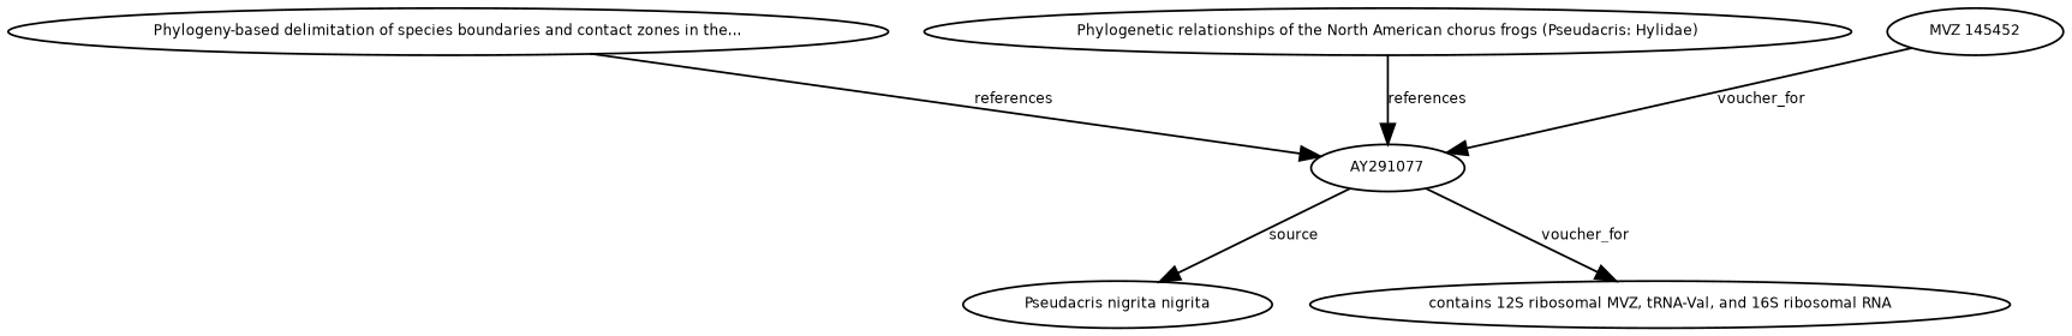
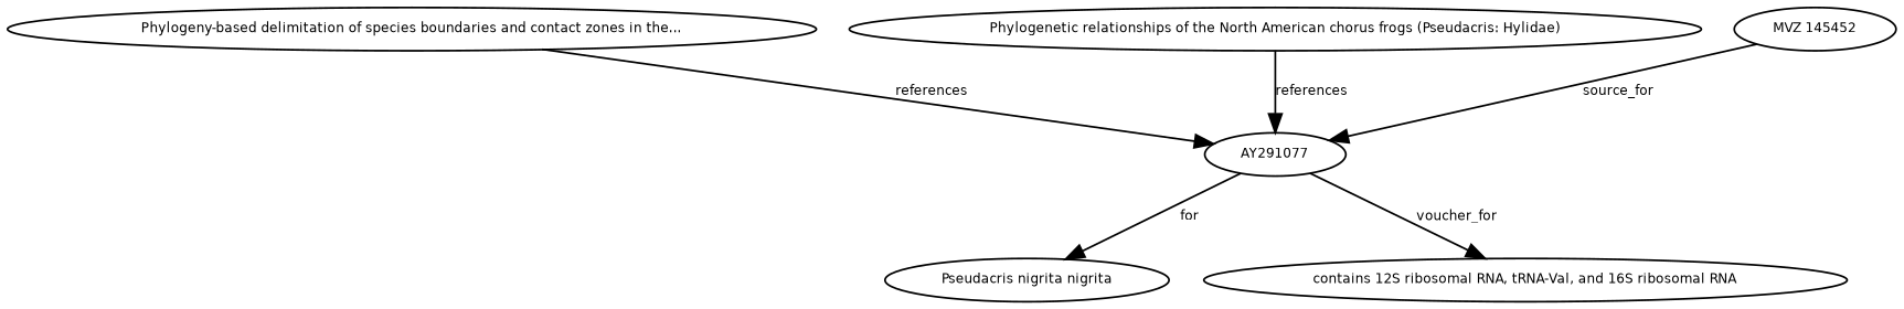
  digraph {
    node [fontname=Helvetica fontsize=7]
    edge [fontname=Helvetica fontsize=7]
    n1 [height=0.27433100247 label=AY291077 width=0.27433100247]
    n2 [height=0.27433100247 label="Pseudacris nigrita nigrita" width=0.27433100247]
-   n3 [height=0.27433100247 label="contains 12S ribosomal MVZ, tRNA-Val, and 16S ribosomal RNA" width=0.27433100247]
+   n3 [height=0.27433100247 label="contains 12S ribosomal RNA, tRNA-Val, and 16S ribosomal RNA" width=0.27433100247]
    n4 [height=0.27433100247 label="Phylogeny-based delimitation of species boundaries and contact zones in the..." width=0.27433100247]
    n5 [height=0.27433100247 label="Phylogenetic relationships of the North American chorus frogs (Pseudacris: Hylidae)" width=0.27433100247]
    n6 [height=0.27433100247 label="MVZ 145452" width=0.27433100247]
-   n1 -> n2 [label=source]
+   n1 -> n2 [label=for]
    n1 -> n3 [label=voucher_for]
    n4 -> n1 [label=references]
    n5 -> n1 [label=references]
-   n6 -> n1 [label=voucher_for]
+   n6 -> n1 [label=source_for]
  }
